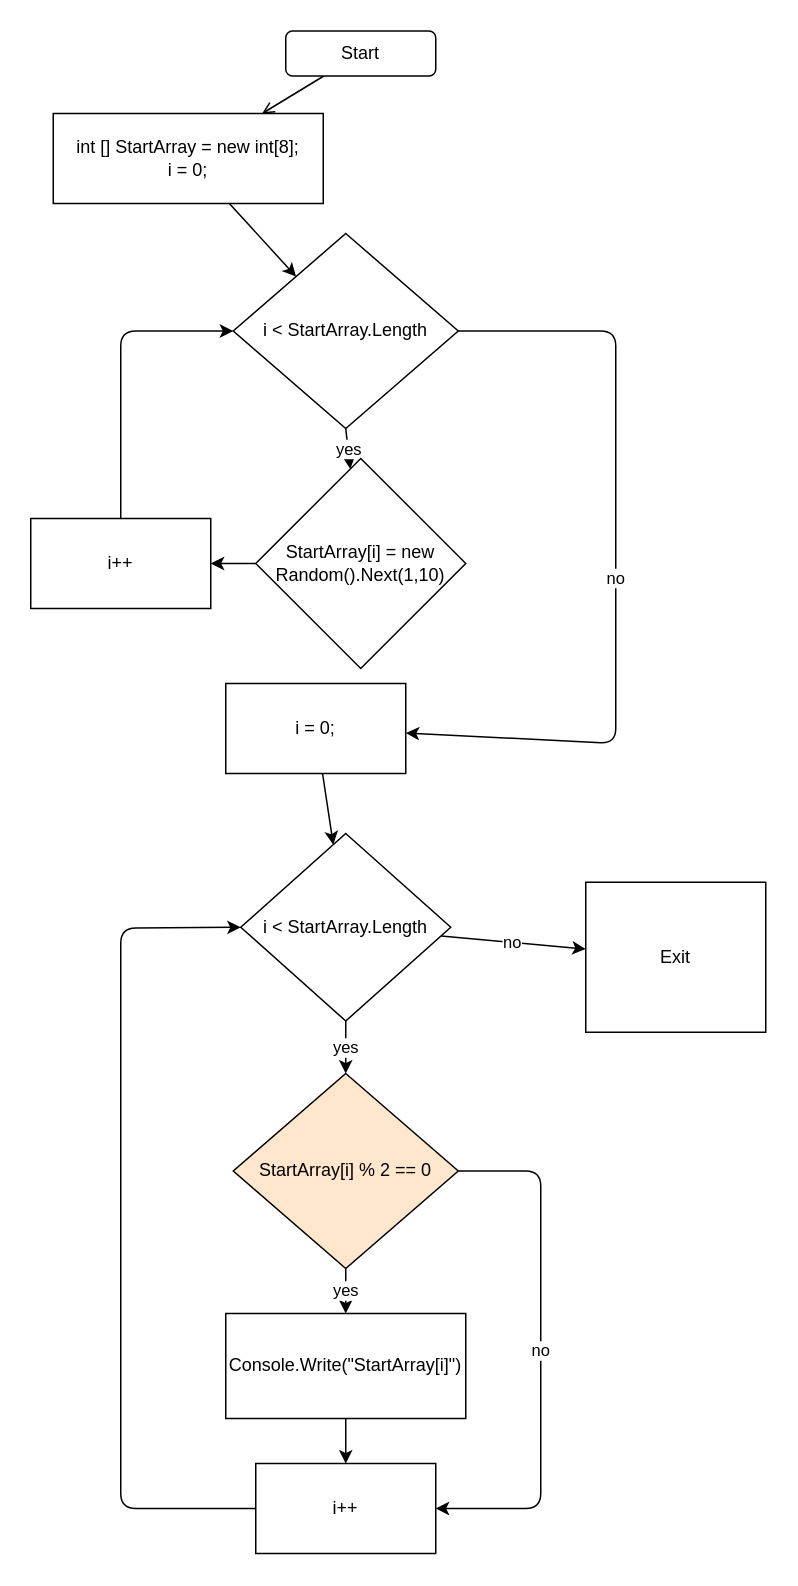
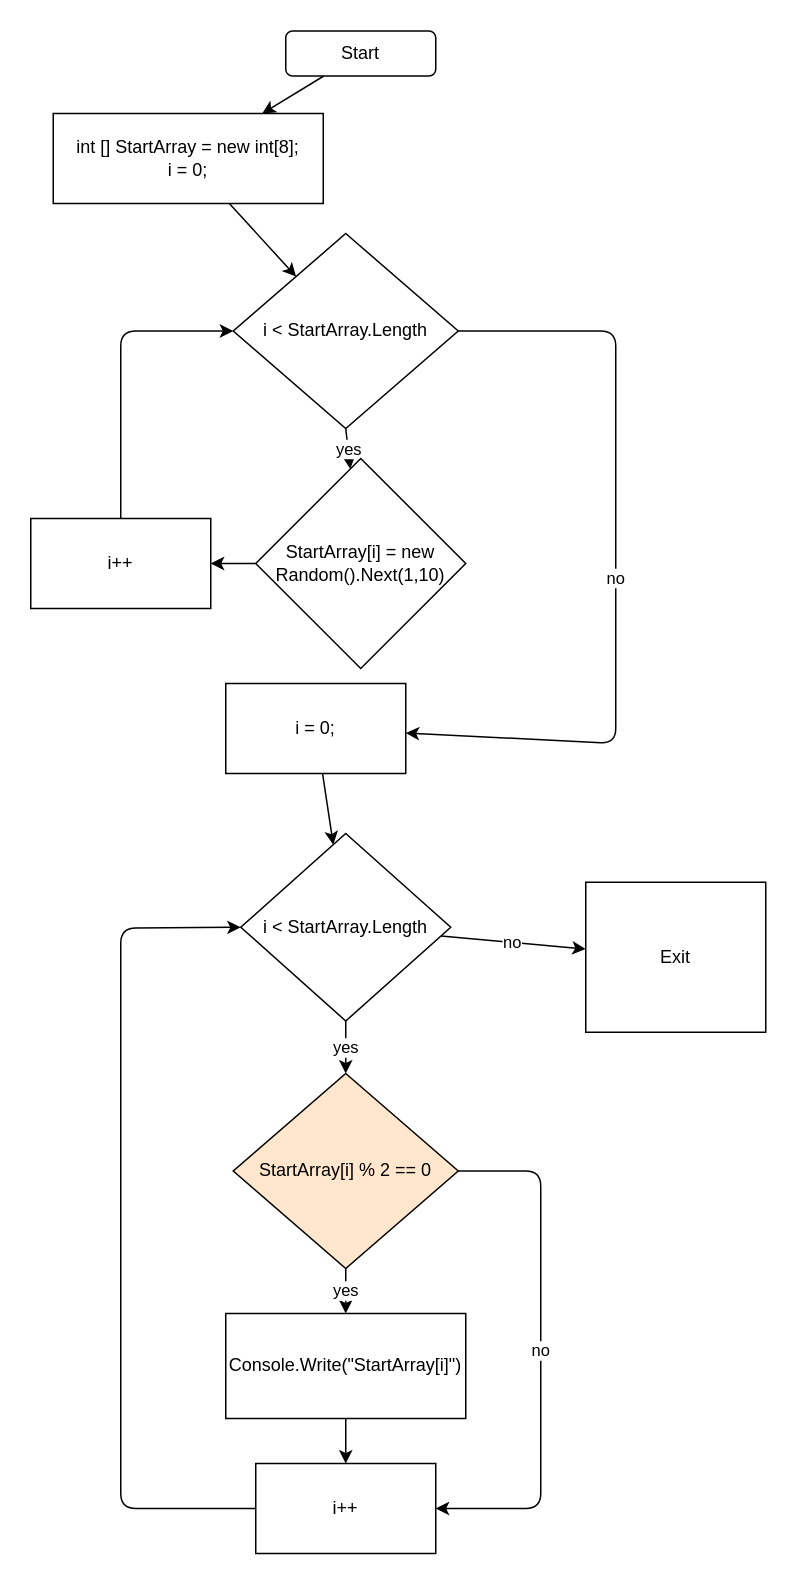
  <mxCell id="0" />
  <mxCell id="1" parent="0" />
- <mxCell id="2" value="" style="edgeStyle=none;html=1;endArrow=open;" edge="1" parent="1" source="3" target="5"><mxGeometry relative="1" as="geometry" /></mxCell>
+ <mxCell id="2" value="" style="edgeStyle=none;html=1;" edge="1" parent="1" source="3" target="5"><mxGeometry relative="1" as="geometry" /></mxCell>
  <mxCell id="3" value="Start" style="rounded=1;whiteSpace=wrap;html=1;" vertex="1" parent="1"><mxGeometry x="190" y="20" width="100" height="30" as="geometry" /></mxCell>
  <mxCell id="4" value="" style="edgeStyle=none;html=1;" edge="1" parent="1" source="5" target="8"><mxGeometry relative="1" as="geometry" /></mxCell>
  <mxCell id="5" value="int [] StartArray = new int[8];&lt;br&gt;i = 0;" style="rounded=0;whiteSpace=wrap;html=1;" vertex="1" parent="1"><mxGeometry x="35" y="75" width="180" height="60" as="geometry" /></mxCell>
  <mxCell id="6" value="yes" style="edgeStyle=none;html=1;exitX=0.5;exitY=1;exitDx=0;exitDy=0;" edge="1" parent="1" source="8" target="10"><mxGeometry relative="1" as="geometry"><Array as="points" /></mxGeometry></mxCell>
  <mxCell id="7" value="no" style="edgeStyle=none;html=1;exitX=1;exitY=0.5;exitDx=0;exitDy=0;" edge="1" parent="1" source="8" target="14"><mxGeometry x="0.04" relative="1" as="geometry"><Array as="points"><mxPoint x="410" y="220" /><mxPoint x="410" y="495" /></Array><mxPoint as="offset" /></mxGeometry></mxCell>
  <mxCell id="8" value="i &amp;lt; StartArray.Length" style="rhombus;whiteSpace=wrap;html=1;" vertex="1" parent="1"><mxGeometry x="155" y="155" width="150" height="130" as="geometry" /></mxCell>
  <mxCell id="9" value="" style="edgeStyle=none;html=1;" edge="1" parent="1" source="10" target="12"><mxGeometry relative="1" as="geometry" /></mxCell>
  <mxCell id="10" value="&lt;span&gt;StartArray[i] = new Random().Next(1,10)&lt;/span&gt;" style="rhombus;whiteSpace=wrap;html=1;" vertex="1" parent="1"><mxGeometry x="170" y="305" width="140" height="140" as="geometry" /></mxCell>
  <mxCell id="11" style="edgeStyle=none;html=1;exitX=0.5;exitY=0;exitDx=0;exitDy=0;entryX=0;entryY=0.5;entryDx=0;entryDy=0;" edge="1" parent="1" source="12" target="8"><mxGeometry relative="1" as="geometry"><mxPoint x="150" y="225" as="targetPoint" /><Array as="points"><mxPoint x="80" y="220" /></Array></mxGeometry></mxCell>
  <mxCell id="12" value="i++" style="whiteSpace=wrap;html=1;" vertex="1" parent="1"><mxGeometry x="20" y="345" width="120" height="60" as="geometry" /></mxCell>
  <mxCell id="13" value="" style="edgeStyle=none;html=1;" edge="1" parent="1" source="14" target="17"><mxGeometry relative="1" as="geometry" /></mxCell>
  <mxCell id="14" value="i = 0;" style="whiteSpace=wrap;html=1;" vertex="1" parent="1"><mxGeometry x="150" y="455" width="120" height="60" as="geometry" /></mxCell>
  <mxCell id="15" value="yes" style="edgeStyle=none;html=1;" edge="1" parent="1" source="17" target="20"><mxGeometry relative="1" as="geometry" /></mxCell>
  <mxCell id="16" value="no" style="edgeStyle=none;html=1;" edge="1" parent="1" source="17" target="25"><mxGeometry relative="1" as="geometry" /></mxCell>
  <mxCell id="17" value="&lt;span&gt;i &amp;lt; StartArray.Length&lt;/span&gt;" style="rhombus;whiteSpace=wrap;html=1;" vertex="1" parent="1"><mxGeometry x="160" y="555" width="140" height="125" as="geometry" /></mxCell>
  <mxCell id="18" value="yes" style="edgeStyle=none;html=1;" edge="1" parent="1" source="20" target="22"><mxGeometry relative="1" as="geometry" /></mxCell>
  <mxCell id="19" value="no" style="edgeStyle=none;html=1;exitX=1;exitY=0.5;exitDx=0;exitDy=0;entryX=1;entryY=0.5;entryDx=0;entryDy=0;" edge="1" parent="1" source="20" target="24"><mxGeometry relative="1" as="geometry"><Array as="points"><mxPoint x="360" y="780" /><mxPoint x="360" y="1005" /></Array></mxGeometry></mxCell>
  <mxCell id="20" value="StartArray[i] % 2 == 0" style="rhombus;whiteSpace=wrap;html=1;fillColor=#ffe6cc;" vertex="1" parent="1"><mxGeometry x="155" y="715" width="150" height="130" as="geometry" /></mxCell>
  <mxCell id="21" value="" style="edgeStyle=none;html=1;" edge="1" parent="1" source="22" target="24"><mxGeometry relative="1" as="geometry" /></mxCell>
  <mxCell id="22" value="Console.Write(&quot;StartArray[i]&quot;)" style="whiteSpace=wrap;html=1;" vertex="1" parent="1"><mxGeometry x="150" y="875" width="160" height="70" as="geometry" /></mxCell>
  <mxCell id="23" style="edgeStyle=none;html=1;exitX=0;exitY=0.5;exitDx=0;exitDy=0;entryX=0;entryY=0.5;entryDx=0;entryDy=0;" edge="1" parent="1" source="24" target="17"><mxGeometry relative="1" as="geometry"><Array as="points"><mxPoint x="80" y="1005" /><mxPoint x="80" y="618" /></Array></mxGeometry></mxCell>
  <mxCell id="24" value="i++" style="whiteSpace=wrap;html=1;" vertex="1" parent="1"><mxGeometry x="170" y="975" width="120" height="60" as="geometry" /></mxCell>
  <mxCell id="25" value="Exit" style="whiteSpace=wrap;html=1;" vertex="1" parent="1"><mxGeometry x="390" y="587.5" width="120" height="100" as="geometry" /></mxCell>
